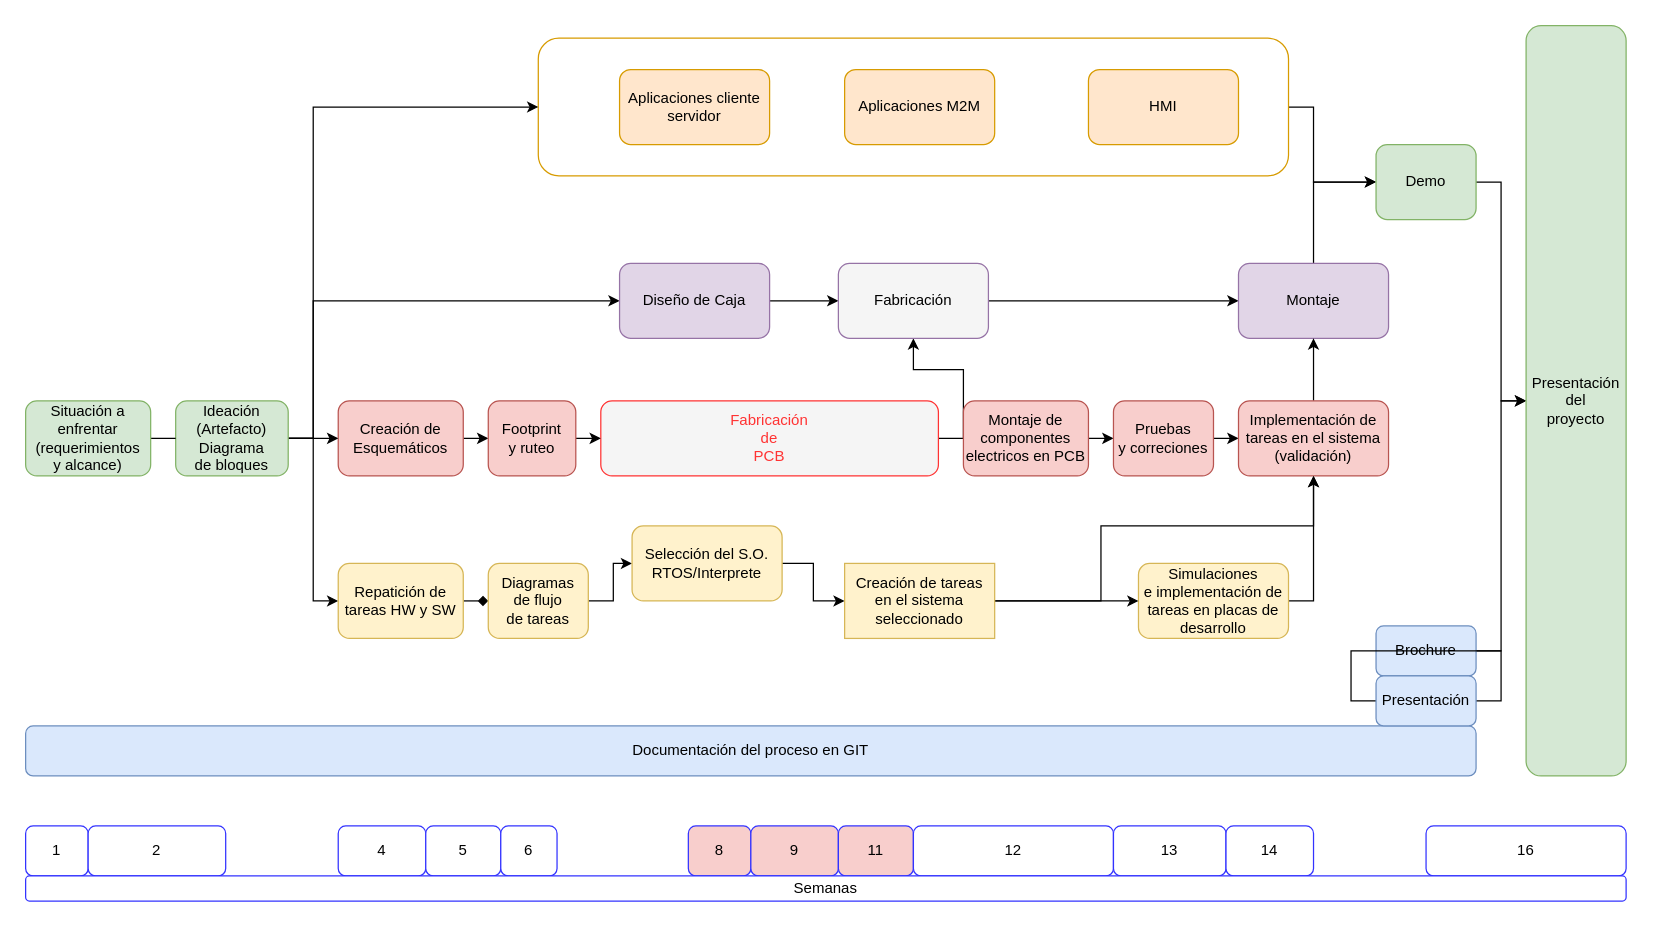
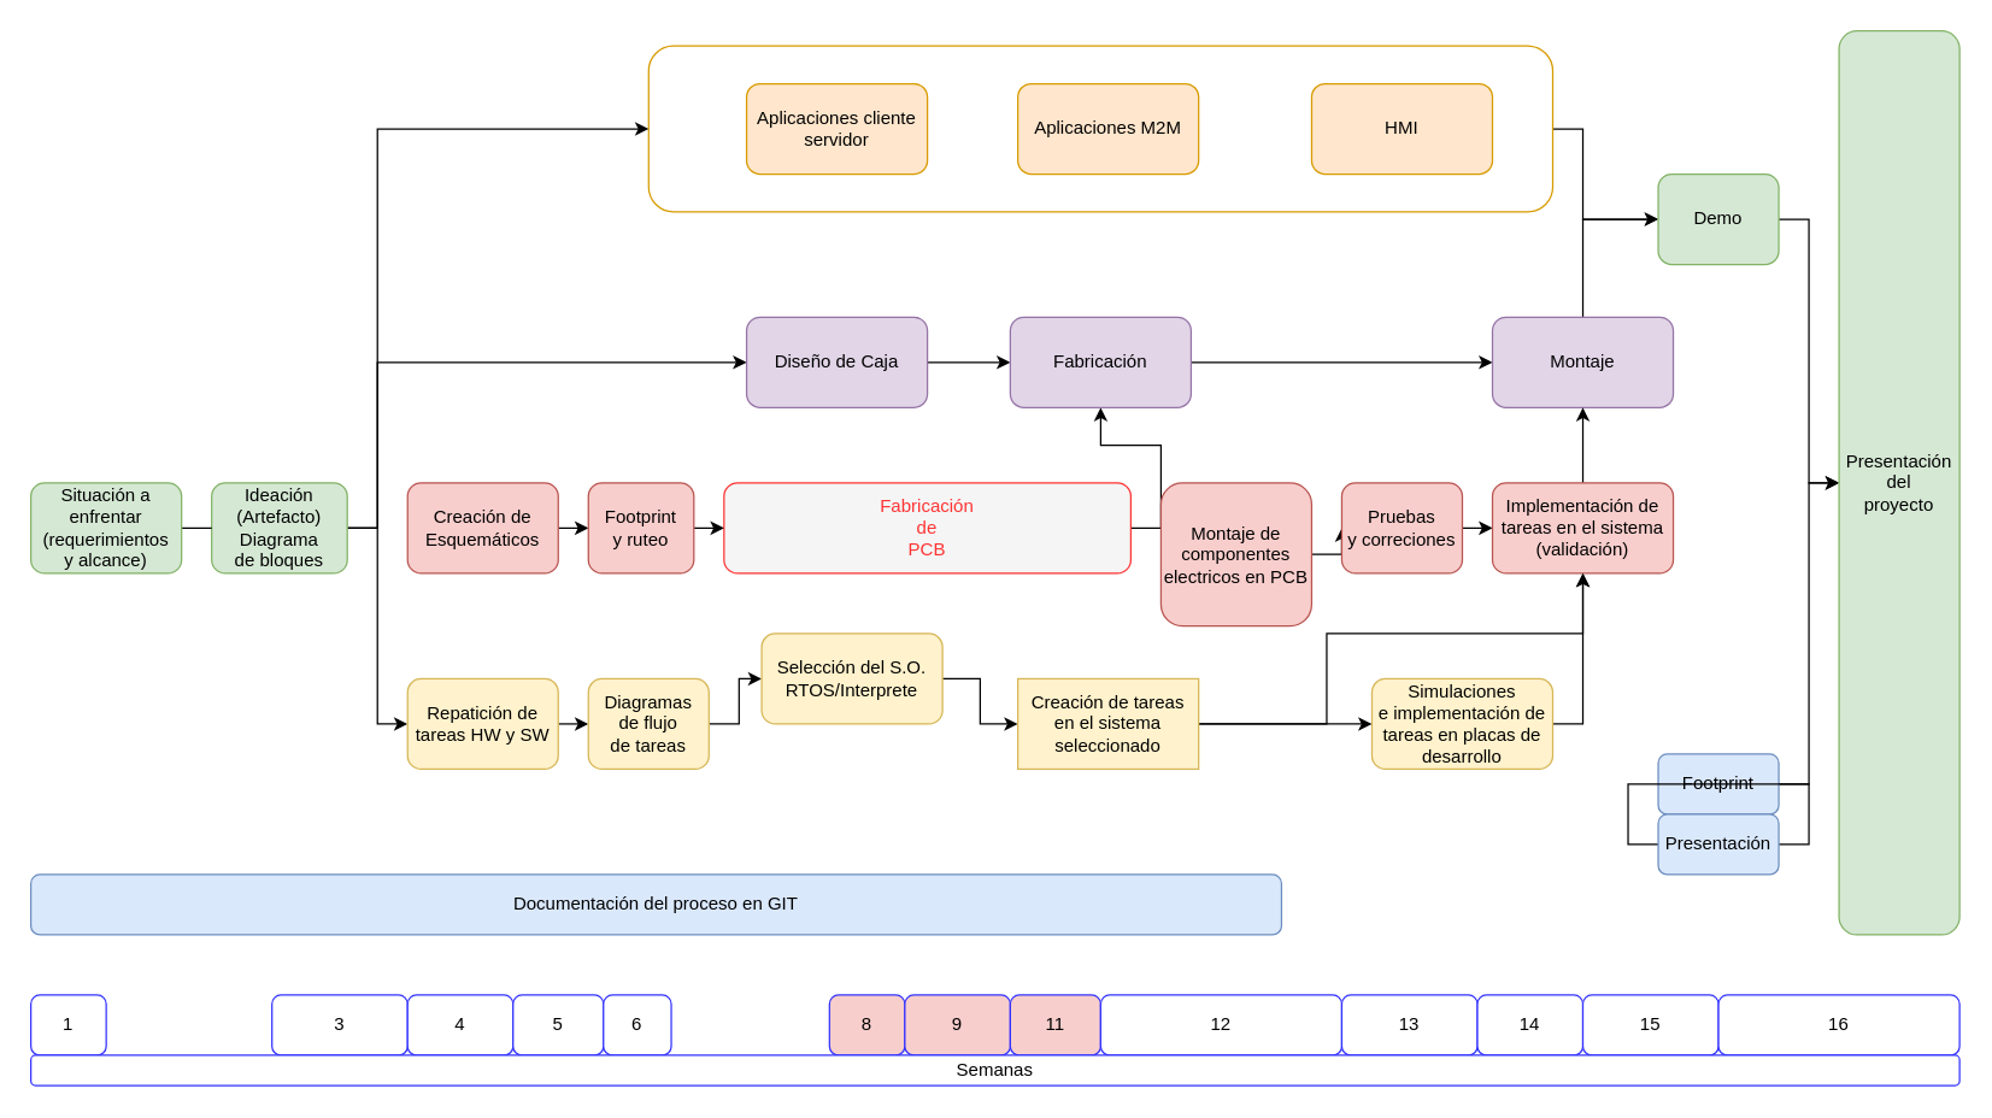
  <mxCell id="0" />
  <mxCell id="1" parent="0" />
  <mxCell id="2" style="edgeStyle=orthogonalEdgeStyle;rounded=0;orthogonalLoop=1;jettySize=auto;html=1;exitX=1;exitY=0.5;exitDx=0;exitDy=0;entryX=0;entryY=0.5;entryDx=0;entryDy=0;" parent="1" source="3" target="27" edge="1"><mxGeometry relative="1" as="geometry"><Array as="points"><mxPoint x="1050" y="85" /><mxPoint x="1050" y="145" /></Array></mxGeometry></mxCell>
  <mxCell id="3" value="" style="rounded=1;whiteSpace=wrap;html=1;fillColor=none;strokeColor=#d79b00;" parent="1" vertex="1"><mxGeometry x="430" y="30" width="600" height="110" as="geometry" /></mxCell>
  <mxCell id="4" style="edgeStyle=orthogonalEdgeStyle;rounded=0;orthogonalLoop=1;jettySize=auto;html=1;exitX=1;exitY=0.5;exitDx=0;exitDy=0;" parent="1" source="5" target="20" edge="1"><mxGeometry relative="1" as="geometry" /></mxCell>
  <mxCell id="5" value="Fabricación&lt;br&gt;de&lt;br&gt;PCB" style="rounded=1;whiteSpace=wrap;html=1;fillColor=#f5f5f5;strokeColor=#FF3333;fontColor=#FF3333;" parent="1" vertex="1"><mxGeometry x="480" y="320" width="270" height="60" as="geometry" /></mxCell>
  <mxCell id="6" style="edgeStyle=orthogonalEdgeStyle;rounded=0;orthogonalLoop=1;jettySize=auto;html=1;exitX=1;exitY=0.5;exitDx=0;exitDy=0;entryX=0;entryY=0.5;entryDx=0;entryDy=0;" parent="1" source="7" target="9" edge="1"><mxGeometry relative="1" as="geometry" /></mxCell>
  <mxCell id="7" value="Creación de&lt;br&gt;Esquemáticos" style="rounded=1;whiteSpace=wrap;html=1;fillColor=#f8cecc;strokeColor=#b85450;" parent="1" vertex="1"><mxGeometry x="270" y="320" width="100" height="60" as="geometry" /></mxCell>
  <mxCell id="8" style="edgeStyle=orthogonalEdgeStyle;rounded=0;orthogonalLoop=1;jettySize=auto;html=1;exitX=1;exitY=0.5;exitDx=0;exitDy=0;entryX=0;entryY=0.5;entryDx=0;entryDy=0;" parent="1" source="9" target="5" edge="1"><mxGeometry relative="1" as="geometry" /></mxCell>
  <mxCell id="9" value="Footprint&lt;br&gt;y ruteo" style="rounded=1;whiteSpace=wrap;html=1;fillColor=#f8cecc;strokeColor=#b85450;" parent="1" vertex="1"><mxGeometry x="390" y="320" width="70" height="60" as="geometry" /></mxCell>
  <mxCell id="10" style="edgeStyle=orthogonalEdgeStyle;rounded=0;orthogonalLoop=1;jettySize=auto;html=1;exitX=1;exitY=0.5;exitDx=0;exitDy=0;entryX=0;entryY=0.5;entryDx=0;entryDy=0;" parent="1" source="11" target="62" edge="1"><mxGeometry relative="1" as="geometry" /></mxCell>
- <mxCell id="11" value="Brochure" style="rounded=1;whiteSpace=wrap;html=1;fillColor=#dae8fc;strokeColor=#6c8ebf;" parent="1" vertex="1"><mxGeometry x="1100" y="500" width="80" height="40" as="geometry" /></mxCell>
- <mxCell id="12" style="edgeStyle=orthogonalEdgeStyle;rounded=0;orthogonalLoop=1;jettySize=auto;html=1;exitX=1;exitY=0.5;exitDx=0;exitDy=0;entryX=0;entryY=0.5;entryDx=0;entryDy=0;" parent="1" source="16" target="7" edge="1"><mxGeometry relative="1" as="geometry" /></mxCell>
+ <mxCell id="11" value="Footprint" style="rounded=1;whiteSpace=wrap;html=1;fillColor=#dae8fc;strokeColor=#6c8ebf;" parent="1" vertex="1"><mxGeometry x="1100" y="500" width="80" height="40" as="geometry" /></mxCell>
  <mxCell id="13" style="edgeStyle=orthogonalEdgeStyle;rounded=0;orthogonalLoop=1;jettySize=auto;html=1;exitX=1;exitY=0.5;exitDx=0;exitDy=0;entryX=0;entryY=0.5;entryDx=0;entryDy=0;" parent="1" source="16" target="18" edge="1"><mxGeometry relative="1" as="geometry"><Array as="points"><mxPoint x="250" y="350" /><mxPoint x="250" y="240" /></Array></mxGeometry></mxCell>
  <mxCell id="14" style="edgeStyle=orthogonalEdgeStyle;rounded=0;orthogonalLoop=1;jettySize=auto;html=1;exitX=1;exitY=0.5;exitDx=0;exitDy=0;entryX=0;entryY=0.5;entryDx=0;entryDy=0;" parent="1" source="16" target="29" edge="1"><mxGeometry relative="1" as="geometry"><Array as="points"><mxPoint x="250" y="350" /><mxPoint x="250" y="480" /></Array></mxGeometry></mxCell>
  <mxCell id="15" style="edgeStyle=orthogonalEdgeStyle;rounded=0;orthogonalLoop=1;jettySize=auto;html=1;exitX=1;exitY=0.5;exitDx=0;exitDy=0;entryX=0;entryY=0.5;entryDx=0;entryDy=0;" parent="1" source="16" target="3" edge="1"><mxGeometry relative="1" as="geometry"><Array as="points"><mxPoint x="250" y="350" /><mxPoint x="250" y="85" /></Array></mxGeometry></mxCell>
  <mxCell id="16" value="Ideación&lt;br&gt;(Artefacto)&lt;br&gt;Diagrama&lt;br&gt;de bloques" style="rounded=1;whiteSpace=wrap;html=1;fillColor=#d5e8d4;strokeColor=#82b366;" parent="1" vertex="1"><mxGeometry x="140" y="320" width="90" height="60" as="geometry" /></mxCell>
  <mxCell id="17" style="edgeStyle=orthogonalEdgeStyle;rounded=0;orthogonalLoop=1;jettySize=auto;html=1;exitX=1;exitY=0.5;exitDx=0;exitDy=0;entryX=0;entryY=0.5;entryDx=0;entryDy=0;" parent="1" source="18" target="20" edge="1"><mxGeometry relative="1" as="geometry" /></mxCell>
  <mxCell id="18" value="Diseño de Caja" style="rounded=1;whiteSpace=wrap;html=1;fillColor=#e1d5e7;strokeColor=#9673a6;" parent="1" vertex="1"><mxGeometry x="495" y="210" width="120" height="60" as="geometry" /></mxCell>
  <mxCell id="19" style="edgeStyle=orthogonalEdgeStyle;rounded=0;orthogonalLoop=1;jettySize=auto;html=1;exitX=1;exitY=0.5;exitDx=0;exitDy=0;entryX=0;entryY=0.5;entryDx=0;entryDy=0;" parent="1" source="20" target="22" edge="1"><mxGeometry relative="1" as="geometry" /></mxCell>
- <mxCell id="20" value="Fabricación" style="rounded=1;whiteSpace=wrap;html=1;fillColor=#f5f5f5;strokeColor=#9673a6;" parent="1" vertex="1"><mxGeometry x="670" y="210" width="120" height="60" as="geometry" /></mxCell>
+ <mxCell id="20" value="Fabricación" style="rounded=1;whiteSpace=wrap;html=1;fillColor=#e1d5e7;strokeColor=#9673a6;" parent="1" vertex="1"><mxGeometry x="670" y="210" width="120" height="60" as="geometry" /></mxCell>
  <mxCell id="21" style="edgeStyle=orthogonalEdgeStyle;rounded=0;orthogonalLoop=1;jettySize=auto;html=1;exitX=0.5;exitY=0;exitDx=0;exitDy=0;entryX=0;entryY=0.5;entryDx=0;entryDy=0;" parent="1" source="22" target="27" edge="1"><mxGeometry relative="1" as="geometry"><mxPoint x="1160" y="240" as="targetPoint" /></mxGeometry></mxCell>
  <mxCell id="22" value="Montaje" style="rounded=1;whiteSpace=wrap;html=1;fillColor=#e1d5e7;strokeColor=#9673a6;" parent="1" vertex="1"><mxGeometry x="990" y="210" width="120" height="60" as="geometry" /></mxCell>
  <mxCell id="23" style="edgeStyle=orthogonalEdgeStyle;rounded=0;orthogonalLoop=1;jettySize=auto;html=1;exitX=1;exitY=0.5;exitDx=0;exitDy=0;entryX=0;entryY=0.5;entryDx=0;entryDy=0;" parent="1" source="24" target="35" edge="1"><mxGeometry relative="1" as="geometry" /></mxCell>
- <mxCell id="24" value="Montaje de&lt;br&gt;componentes&lt;br&gt;electricos en PCB" style="rounded=1;whiteSpace=wrap;html=1;fillColor=#f8cecc;strokeColor=#b85450;" parent="1" vertex="1"><mxGeometry x="770" y="320" width="100" height="60" as="geometry" /></mxCell>
- <mxCell id="25" value="Documentación del proceso en GIT" style="rounded=1;whiteSpace=wrap;html=1;fillColor=#dae8fc;strokeColor=#6c8ebf;" parent="1" vertex="1"><mxGeometry x="20" y="580" width="1160" height="40" as="geometry" /></mxCell>
+ <mxCell id="24" value="Montaje de&lt;br&gt;componentes&lt;br&gt;electricos en PCB" style="rounded=1;whiteSpace=wrap;html=1;fillColor=#f8cecc;strokeColor=#b85450;" parent="1" vertex="1"><mxGeometry x="770" y="320" width="100" height="95" as="geometry" /></mxCell>
+ <mxCell id="25" value="Documentación del proceso en GIT" style="rounded=1;whiteSpace=wrap;html=1;fillColor=#dae8fc;strokeColor=#6c8ebf;" parent="1" vertex="1"><mxGeometry x="20" y="580" width="830" height="40" as="geometry" /></mxCell>
  <mxCell id="26" style="edgeStyle=orthogonalEdgeStyle;rounded=0;orthogonalLoop=1;jettySize=auto;html=1;exitX=1;exitY=0.5;exitDx=0;exitDy=0;" parent="1" source="27" target="62" edge="1"><mxGeometry relative="1" as="geometry" /></mxCell>
  <mxCell id="27" value="Demo" style="rounded=1;whiteSpace=wrap;html=1;fillColor=#d5e8d4;strokeColor=#82b366;" parent="1" vertex="1"><mxGeometry x="1100" y="115" width="80" height="60" as="geometry" /></mxCell>
- <mxCell id="28" style="edgeStyle=orthogonalEdgeStyle;rounded=0;orthogonalLoop=1;jettySize=auto;html=1;exitX=1;exitY=0.5;exitDx=0;exitDy=0;entryX=0;entryY=0.5;entryDx=0;entryDy=0;endArrow=diamond;" parent="1" source="29" target="31" edge="1"><mxGeometry relative="1" as="geometry" /></mxCell>
+ <mxCell id="28" style="edgeStyle=orthogonalEdgeStyle;rounded=0;orthogonalLoop=1;jettySize=auto;html=1;exitX=1;exitY=0.5;exitDx=0;exitDy=0;entryX=0;entryY=0.5;entryDx=0;entryDy=0;" parent="1" source="29" target="31" edge="1"><mxGeometry relative="1" as="geometry" /></mxCell>
  <mxCell id="29" value="Repatición de&lt;br&gt;tareas HW y SW" style="rounded=1;whiteSpace=wrap;html=1;fillColor=#fff2cc;strokeColor=#d6b656;" parent="1" vertex="1"><mxGeometry x="270" y="450" width="100" height="60" as="geometry" /></mxCell>
  <mxCell id="30" style="edgeStyle=orthogonalEdgeStyle;rounded=0;orthogonalLoop=1;jettySize=auto;html=1;exitX=1;exitY=0.5;exitDx=0;exitDy=0;entryX=0;entryY=0.5;entryDx=0;entryDy=0;" parent="1" source="31" target="33" edge="1"><mxGeometry relative="1" as="geometry" /></mxCell>
  <mxCell id="31" value="Diagramas&lt;br&gt;de flujo&lt;br&gt;de tareas" style="rounded=1;whiteSpace=wrap;html=1;fillColor=#fff2cc;strokeColor=#d6b656;" parent="1" vertex="1"><mxGeometry x="390" y="450" width="80" height="60" as="geometry" /></mxCell>
  <mxCell id="32" style="edgeStyle=orthogonalEdgeStyle;rounded=0;orthogonalLoop=1;jettySize=auto;html=1;exitX=1;exitY=0.5;exitDx=0;exitDy=0;entryX=0;entryY=0.5;entryDx=0;entryDy=0;" parent="1" source="33" target="44" edge="1"><mxGeometry relative="1" as="geometry" /></mxCell>
  <mxCell id="33" value="Selección del S.O.&lt;br&gt;RTOS/Interprete" style="rounded=1;whiteSpace=wrap;html=1;fillColor=#fff2cc;strokeColor=#d6b656;" parent="1" vertex="1"><mxGeometry x="505" y="420" width="120" height="60" as="geometry" /></mxCell>
  <mxCell id="34" style="edgeStyle=orthogonalEdgeStyle;rounded=0;orthogonalLoop=1;jettySize=auto;html=1;exitX=1;exitY=0.5;exitDx=0;exitDy=0;entryX=0;entryY=0.5;entryDx=0;entryDy=0;" parent="1" source="35" target="39" edge="1"><mxGeometry relative="1" as="geometry" /></mxCell>
  <mxCell id="35" value="Pruebas&lt;br&gt;y correciones" style="rounded=1;whiteSpace=wrap;html=1;fillColor=#f8cecc;strokeColor=#b85450;" parent="1" vertex="1"><mxGeometry x="890" y="320" width="80" height="60" as="geometry" /></mxCell>
  <mxCell id="36" style="edgeStyle=orthogonalEdgeStyle;rounded=0;orthogonalLoop=1;jettySize=auto;html=1;exitX=1;exitY=0.5;exitDx=0;exitDy=0;" parent="1" source="37" target="11" edge="1"><mxGeometry relative="1" as="geometry" /></mxCell>
  <mxCell id="37" value="Presentación" style="rounded=1;whiteSpace=wrap;html=1;fillColor=#dae8fc;strokeColor=#6c8ebf;" parent="1" vertex="1"><mxGeometry x="1100" y="540" width="80" height="40" as="geometry" /></mxCell>
  <mxCell id="38" style="edgeStyle=orthogonalEdgeStyle;rounded=0;orthogonalLoop=1;jettySize=auto;html=1;exitX=0.5;exitY=0;exitDx=0;exitDy=0;entryX=0.5;entryY=1;entryDx=0;entryDy=0;" parent="1" source="39" target="22" edge="1"><mxGeometry relative="1" as="geometry" /></mxCell>
  <mxCell id="39" value="Implementación de tareas en el sistema&lt;br&gt;(validación)" style="rounded=1;whiteSpace=wrap;html=1;fillColor=#f8cecc;strokeColor=#b85450;" parent="1" vertex="1"><mxGeometry x="990" y="320" width="120" height="60" as="geometry" /></mxCell>
  <mxCell id="40" style="edgeStyle=orthogonalEdgeStyle;rounded=0;orthogonalLoop=1;jettySize=auto;html=1;exitX=1;exitY=0.5;exitDx=0;exitDy=0;entryX=0.5;entryY=1;entryDx=0;entryDy=0;" parent="1" source="41" target="39" edge="1"><mxGeometry relative="1" as="geometry" /></mxCell>
  <mxCell id="41" value="Simulaciones&lt;br&gt;e implementación de tareas en placas de desarrollo" style="rounded=1;whiteSpace=wrap;html=1;fillColor=#fff2cc;strokeColor=#d6b656;" parent="1" vertex="1"><mxGeometry x="910" y="450" width="120" height="60" as="geometry" /></mxCell>
  <mxCell id="42" style="edgeStyle=orthogonalEdgeStyle;rounded=0;orthogonalLoop=1;jettySize=auto;html=1;exitX=1;exitY=0.5;exitDx=0;exitDy=0;entryX=0;entryY=0.5;entryDx=0;entryDy=0;" parent="1" source="44" target="41" edge="1"><mxGeometry relative="1" as="geometry" /></mxCell>
  <mxCell id="43" style="edgeStyle=orthogonalEdgeStyle;rounded=0;orthogonalLoop=1;jettySize=auto;html=1;exitX=1;exitY=0.5;exitDx=0;exitDy=0;entryX=0.5;entryY=1;entryDx=0;entryDy=0;" parent="1" source="44" target="39" edge="1"><mxGeometry relative="1" as="geometry"><Array as="points"><mxPoint x="880" y="480" /><mxPoint x="880" y="420" /><mxPoint x="1050" y="420" /></Array></mxGeometry></mxCell>
  <mxCell id="44" value="Creación de tareas&lt;br&gt;en el sistema seleccionado" style="whiteSpace=wrap;html=1;fillColor=#fff2cc;strokeColor=#d6b656;rounded=0;" parent="1" vertex="1"><mxGeometry x="675" y="450" width="120" height="60" as="geometry" /></mxCell>
  <mxCell id="45" value="Aplicaciones cliente servidor" style="rounded=1;whiteSpace=wrap;html=1;fillColor=#ffe6cc;strokeColor=#d79b00;" parent="1" vertex="1"><mxGeometry x="495" y="55" width="120" height="60" as="geometry" /></mxCell>
  <mxCell id="46" value="Aplicaciones M2M" style="rounded=1;whiteSpace=wrap;html=1;fillColor=#ffe6cc;strokeColor=#d79b00;" parent="1" vertex="1"><mxGeometry x="675" y="55" width="120" height="60" as="geometry" /></mxCell>
  <mxCell id="47" value="HMI" style="rounded=1;whiteSpace=wrap;html=1;fillColor=#ffe6cc;strokeColor=#d79b00;" parent="1" vertex="1"><mxGeometry x="870" y="55" width="120" height="60" as="geometry" /></mxCell>
  <mxCell id="48" value="1" style="rounded=1;whiteSpace=wrap;html=1;fillColor=default;strokeColor=#3333FF;" parent="1" vertex="1"><mxGeometry x="20" y="660" width="50" height="40" as="geometry" /></mxCell>
- <mxCell id="49" value="2" style="rounded=1;whiteSpace=wrap;html=1;fillColor=default;strokeColor=#3333FF;" parent="1" vertex="1"><mxGeometry x="70" y="660" width="110" height="40" as="geometry" /></mxCell>
+ <mxCell id="50" value="3" style="rounded=1;whiteSpace=wrap;html=1;fillColor=default;strokeColor=#3333FF;" parent="1" vertex="1"><mxGeometry x="180" y="660" width="90" height="40" as="geometry" /></mxCell>
  <mxCell id="51" value="4" style="rounded=1;whiteSpace=wrap;html=1;fillColor=default;strokeColor=#3333FF;" parent="1" vertex="1"><mxGeometry x="270" y="660" width="70" height="40" as="geometry" /></mxCell>
  <mxCell id="52" value="5" style="rounded=1;whiteSpace=wrap;html=1;fillColor=default;strokeColor=#3333FF;" parent="1" vertex="1"><mxGeometry x="340" y="660" width="60" height="40" as="geometry" /></mxCell>
  <mxCell id="53" value="6" style="rounded=1;whiteSpace=wrap;html=1;fillColor=default;strokeColor=#3333FF;" parent="1" vertex="1"><mxGeometry x="400" y="660" width="45" height="40" as="geometry" /></mxCell>
  <mxCell id="54" value="8" style="rounded=1;whiteSpace=wrap;html=1;fillColor=#f8cecc;strokeColor=#3333FF;" parent="1" vertex="1"><mxGeometry x="550" y="660" width="50" height="40" as="geometry" /></mxCell>
  <mxCell id="55" value="9" style="rounded=1;whiteSpace=wrap;html=1;fillColor=#f8cecc;strokeColor=#3333FF;" parent="1" vertex="1"><mxGeometry x="600" y="660" width="70" height="40" as="geometry" /></mxCell>
  <mxCell id="56" value="11" style="rounded=1;whiteSpace=wrap;html=1;fillColor=#f8cecc;strokeColor=#3333FF;" parent="1" vertex="1"><mxGeometry x="670" y="660" width="60" height="40" as="geometry" /></mxCell>
  <mxCell id="57" value="12" style="rounded=1;whiteSpace=wrap;html=1;fillColor=default;strokeColor=#3333FF;" parent="1" vertex="1"><mxGeometry x="730" y="660" width="160" height="40" as="geometry" /></mxCell>
  <mxCell id="58" value="13" style="rounded=1;whiteSpace=wrap;html=1;fillColor=default;strokeColor=#3333FF;" parent="1" vertex="1"><mxGeometry x="890" y="660" width="90" height="40" as="geometry" /></mxCell>
  <mxCell id="59" value="14" style="rounded=1;whiteSpace=wrap;html=1;fillColor=default;strokeColor=#3333FF;" parent="1" vertex="1"><mxGeometry x="980" y="660" width="70" height="40" as="geometry" /></mxCell>
+ <mxCell id="60" value="15" style="rounded=1;whiteSpace=wrap;html=1;fillColor=default;strokeColor=#3333FF;" parent="1" vertex="1"><mxGeometry x="1050" y="660" width="90" height="40" as="geometry" /></mxCell>
  <mxCell id="61" value="16" style="rounded=1;whiteSpace=wrap;html=1;fillColor=default;strokeColor=#3333FF;" parent="1" vertex="1"><mxGeometry x="1140" y="660" width="160" height="40" as="geometry" /></mxCell>
  <mxCell id="62" value="Presentación&lt;br&gt;del&lt;br&gt;proyecto" style="rounded=1;whiteSpace=wrap;html=1;fillColor=#d5e8d4;strokeColor=#82b366;" parent="1" vertex="1"><mxGeometry x="1220" y="20" width="80" height="600" as="geometry" /></mxCell>
  <mxCell id="63" value="Semanas" style="rounded=1;whiteSpace=wrap;html=1;fillColor=default;strokeColor=#3333FF;" parent="1" vertex="1"><mxGeometry x="20" y="700" width="1280" height="20" as="geometry" /></mxCell>
  <mxCell id="64" style="edgeStyle=orthogonalEdgeStyle;rounded=0;orthogonalLoop=1;jettySize=auto;html=1;exitX=1;exitY=0.5;exitDx=0;exitDy=0;entryX=0;entryY=0.5;entryDx=0;entryDy=0;fontColor=#FF3333;endArrow=none;" parent="1" source="65" target="16" edge="1"><mxGeometry relative="1" as="geometry" /></mxCell>
  <mxCell id="65" value="Situación a enfrentar&lt;br&gt;(requerimientos&lt;br&gt;y alcance)" style="rounded=1;whiteSpace=wrap;html=1;fillColor=#d5e8d4;strokeColor=#82b366;" parent="1" vertex="1"><mxGeometry x="20" y="320" width="100" height="60" as="geometry" /></mxCell>
